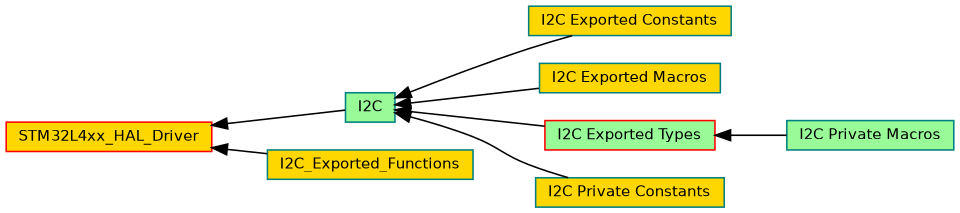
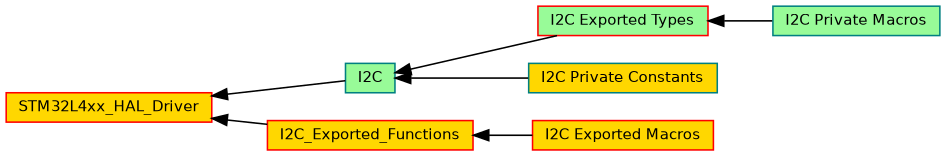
  digraph {
    rankdir=LR
    node [color=teal fillcolor=gold fontname=Helvetica fontsize=10 shape=box style=filled]
    edge [dir=back fontname=Helvetica fontsize=10 labelfontname=Helvetica labelfontsize=10 shape=plaintext style=solid]
    n1 [fillcolor=palegreen fontcolor=black height=0.2 label=I2C width=0.4]
-   n2 [height=0.2 label="I2C Exported Constants" width=0.4]
-   n3 [height=0.2 label="I2C Exported Macros" width=0.4]
+   n3 [color=red height=0.2 label="I2C Exported Macros" width=0.4]
    n4 [color=red fillcolor=palegreen height=0.2 label="I2C Exported Types" width=0.4]
    n5 [height=0.2 label="I2C Private Constants" width=0.4]
-   n6 [height=0.2 label=I2C_Exported_Functions width=0.4]
+   n6 [color=red height=0.2 label=I2C_Exported_Functions width=0.4]
    n7 [fillcolor=palegreen height=0.2 label="I2C Private Macros" width=0.4]
    n8 [color=red height=0.2 label=STM32L4xx_HAL_Driver width=0.4]
-   n1 -> n2
-   n1 -> n3
+   n6 -> n3
    n1 -> n4
    n1 -> n5
    n4 -> n7
    n8 -> n1
    n8 -> n6
  }
